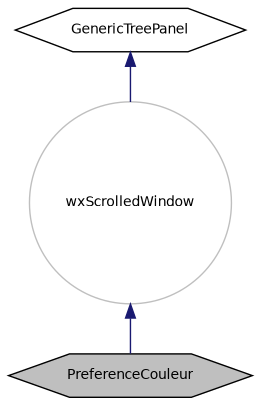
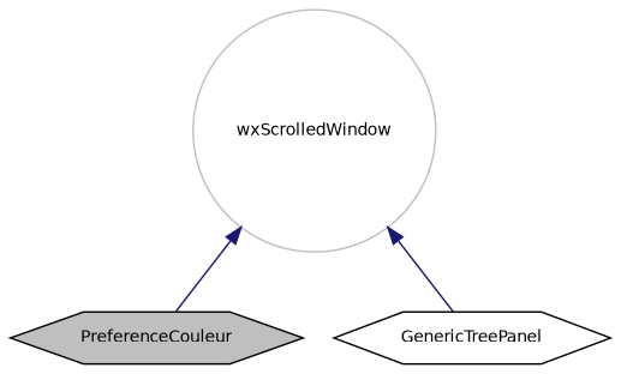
  digraph {
    node [color=black fillcolor=white fontname=Helvetica fontsize=10 shape=hexagon style=filled]
    edge [color=midnightblue dir=back fontname=Helvetica fontsize=10 labelfontname=Helvetica labelfontsize=10 style=solid]
    n1 [fillcolor=grey75 fontcolor=black height=0.2 label=PreferenceCouleur width=0.4]
    n2 [height=0.2 label=GenericTreePanel width=0.4]
    n3 [color=grey75 height=0.2 label=wxScrolledWindow shape=circle width=0.4]
    n3 -> n1
-   n2 -> n3
+   n3 -> n2
  }
